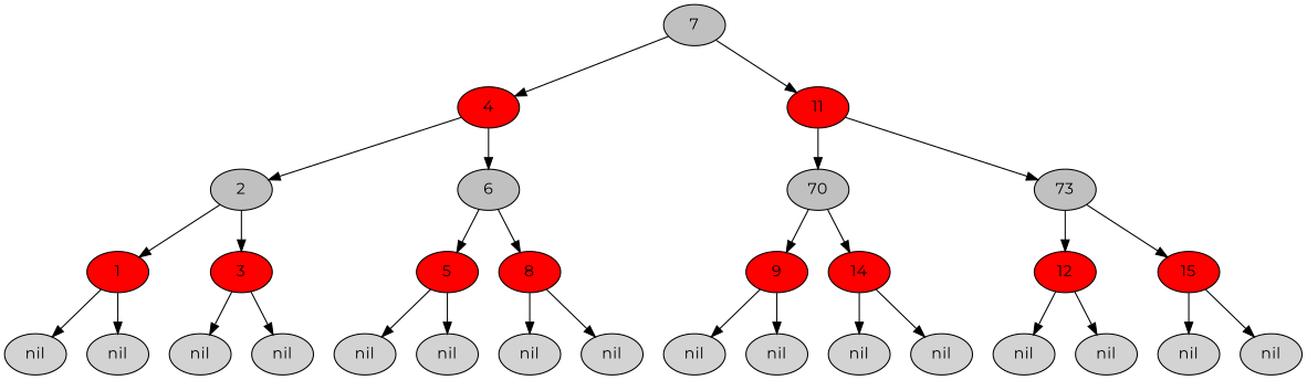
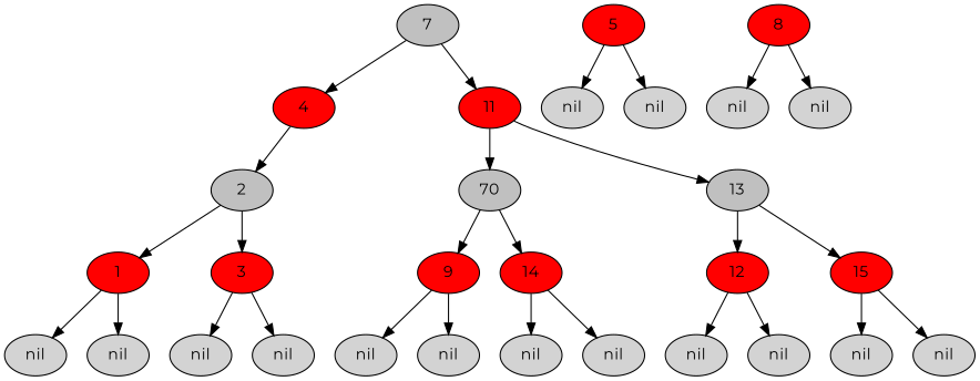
  digraph {
    fontname=Montserrat
    node [fontname=Montserrat style=filled]
    edge [fontname=Montserrat]
    1 [fillcolor=red]
    n2 [label=nil]
    n3 [label=nil]
    2 [fillcolor=gray]
    3 [fillcolor=red]
    n6 [label=nil]
    n7 [label=nil]
    4 [fillcolor=red]
-   6 [fillcolor=gray]
    5 [fillcolor=red]
    8 [fillcolor=red]
    n12 [label=nil]
    n13 [label=nil]
    n14 [label=nil]
    n15 [label=nil]
    7 [fillcolor=gray]
    11 [fillcolor=red]
    n18 [fillcolor=gray label=70]
-   13 [fillcolor=gray label=73]
+   13 [fillcolor=gray]
    9 [fillcolor=red]
    n21 [label=nil]
    n22 [label=nil]
    14 [fillcolor=red]
    n24 [label=nil]
    n25 [label=nil]
    12 [fillcolor=red]
    15 [fillcolor=red]
    n28 [label=nil]
    n29 [label=nil]
    n30 [label=nil]
    n31 [label=nil]
    1 -> n2
    1 -> n3
    2 -> 1
    2 -> 3
    3 -> n6
    3 -> n7
    4 -> 2
-   4 -> 6
-   6 -> 5
-   6 -> 8
    5 -> n12
    5 -> n13
    8 -> n14
    8 -> n15
    7 -> 4
    7 -> 11
    11 -> n18
    11 -> 13
    n18 -> 9
    n18 -> 14
    13 -> 12
    13 -> 15
    9 -> n21
    9 -> n22
    14 -> n24
    14 -> n25
    12 -> n28
    12 -> n29
    15 -> n30
    15 -> n31
  }
